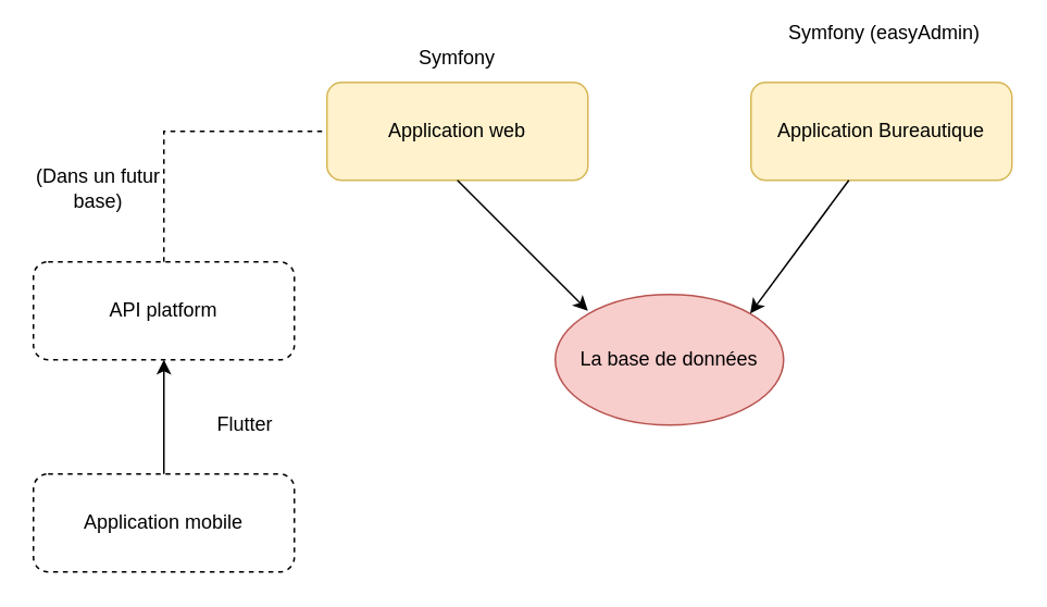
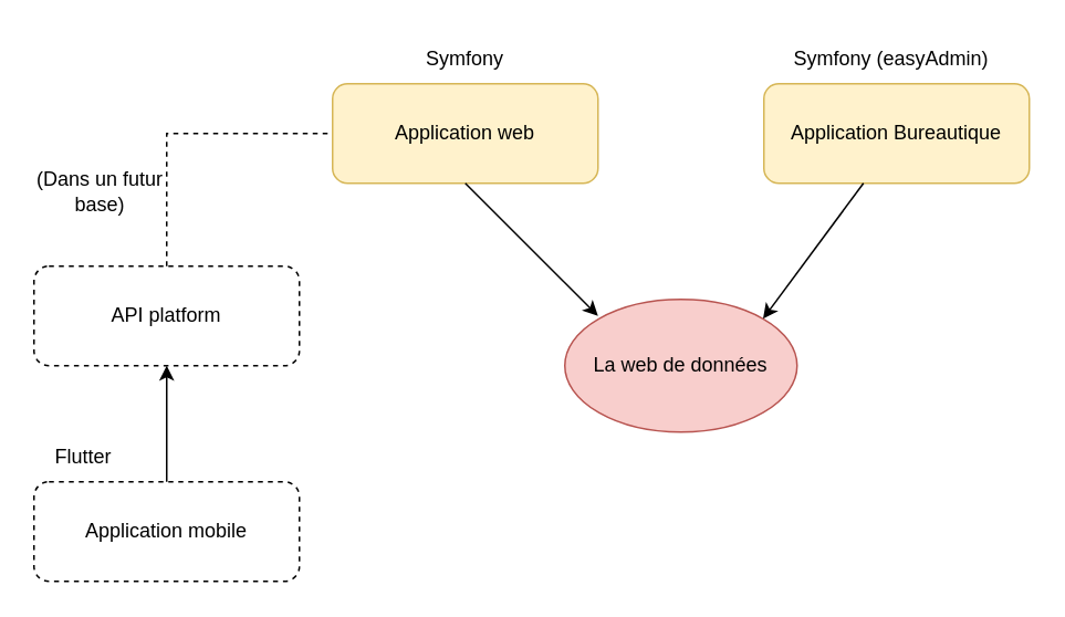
  <mxCell id="0" />
  <mxCell id="1" parent="0" />
- <mxCell id="2" value="La base de données" style="ellipse;whiteSpace=wrap;html=1;fillColor=#f8cecc;strokeColor=#b85450;" vertex="1" parent="1"><mxGeometry x="340" y="180" width="140" height="80" as="geometry" /></mxCell>
+ <mxCell id="2" value="La web de données" style="ellipse;whiteSpace=wrap;html=1;fillColor=#f8cecc;strokeColor=#b85450;" vertex="1" parent="1"><mxGeometry x="340" y="180" width="140" height="80" as="geometry" /></mxCell>
  <mxCell id="3" value="Application web" style="rounded=1;whiteSpace=wrap;html=1;fillColor=#fff2cc;strokeColor=#d6b656;" vertex="1" parent="1"><mxGeometry x="200" y="50" width="160" height="60" as="geometry" /></mxCell>
  <mxCell id="4" value="Application Bureautique" style="rounded=1;whiteSpace=wrap;html=1;fillColor=#fff2cc;strokeColor=#d6b656;" vertex="1" parent="1"><mxGeometry x="460" y="50" width="160" height="60" as="geometry" /></mxCell>
  <mxCell id="5" value="" style="endArrow=classic;html=1;rounded=0;exitX=0.5;exitY=1;exitDx=0;exitDy=0;" edge="1" parent="1" source="3"><mxGeometry width="50" height="50" relative="1" as="geometry"><mxPoint x="320" y="250" as="sourcePoint" /><mxPoint x="360" y="190" as="targetPoint" /></mxGeometry></mxCell>
  <mxCell id="6" value="" style="endArrow=classic;html=1;rounded=0;exitX=0.5;exitY=1;exitDx=0;exitDy=0;entryX=1;entryY=0;entryDx=0;entryDy=0;" edge="1" parent="1" target="2"><mxGeometry width="50" height="50" relative="1" as="geometry"><mxPoint x="520" y="110" as="sourcePoint" /><mxPoint x="600" y="190" as="targetPoint" /></mxGeometry></mxCell>
  <mxCell id="7" value="API platform" style="rounded=1;whiteSpace=wrap;html=1;dashed=1;" vertex="1" parent="1"><mxGeometry x="20" y="160" width="160" height="60" as="geometry" /></mxCell>
  <mxCell id="8" value="Application mobile" style="rounded=1;whiteSpace=wrap;html=1;gradientColor=none;dashed=1;" vertex="1" parent="1"><mxGeometry x="20" y="290" width="160" height="60" as="geometry" /></mxCell>
  <mxCell id="9" value="Symfony" style="text;html=1;strokeColor=none;fillColor=none;align=center;verticalAlign=middle;whiteSpace=wrap;rounded=0;" vertex="1" parent="1"><mxGeometry x="250" y="20" width="60" height="30" as="geometry" /></mxCell>
- <mxCell id="10" value="Symfony (easyAdmin)" style="text;html=1;strokeColor=none;fillColor=none;align=center;verticalAlign=middle;whiteSpace=wrap;rounded=0;" vertex="1" parent="1"><mxGeometry x="467" y="5" width="150" height="30" as="geometry" /></mxCell>
- <mxCell id="11" value="Flutter" style="text;html=1;strokeColor=none;fillColor=none;align=center;verticalAlign=middle;whiteSpace=wrap;rounded=0;" vertex="1" parent="1"><mxGeometry x="120" y="245" width="60" height="30" as="geometry" /></mxCell>
+ <mxCell id="10" value="Symfony (easyAdmin)" style="text;html=1;strokeColor=none;fillColor=none;align=center;verticalAlign=middle;whiteSpace=wrap;rounded=0;" vertex="1" parent="1"><mxGeometry x="462" y="20" width="150" height="30" as="geometry" /></mxCell>
+ <mxCell id="11" value="Flutter" style="text;html=1;strokeColor=none;fillColor=none;align=center;verticalAlign=middle;whiteSpace=wrap;rounded=0;" vertex="1" parent="1"><mxGeometry x="20" y="260" width="60" height="30" as="geometry" /></mxCell>
  <mxCell id="12" value="" style="endArrow=classic;html=1;rounded=0;exitX=0.5;exitY=0;exitDx=0;exitDy=0;dashed=0;entryX=0.5;entryY=1;entryDx=0;entryDy=0;" edge="1" parent="1" source="8" target="7"><mxGeometry width="50" height="50" relative="1" as="geometry"><mxPoint x="320" y="250" as="sourcePoint" /><mxPoint x="100" y="230" as="targetPoint" /></mxGeometry></mxCell>
  <mxCell id="13" value="" style="endArrow=none;dashed=1;html=1;rounded=0;entryX=0;entryY=0.5;entryDx=0;entryDy=0;edgeStyle=orthogonalEdgeStyle;" edge="1" parent="1" target="3"><mxGeometry width="50" height="50" relative="1" as="geometry"><mxPoint x="100" y="160" as="sourcePoint" /><mxPoint x="150" y="110" as="targetPoint" /><Array as="points"><mxPoint x="100" y="80" /></Array></mxGeometry></mxCell>
  <mxCell id="14" value="(Dans un futur base)" style="text;html=1;strokeColor=none;fillColor=none;align=center;verticalAlign=middle;whiteSpace=wrap;rounded=0;" vertex="1" parent="1"><mxGeometry x="20" y="100" width="80" height="30" as="geometry" /></mxCell>
